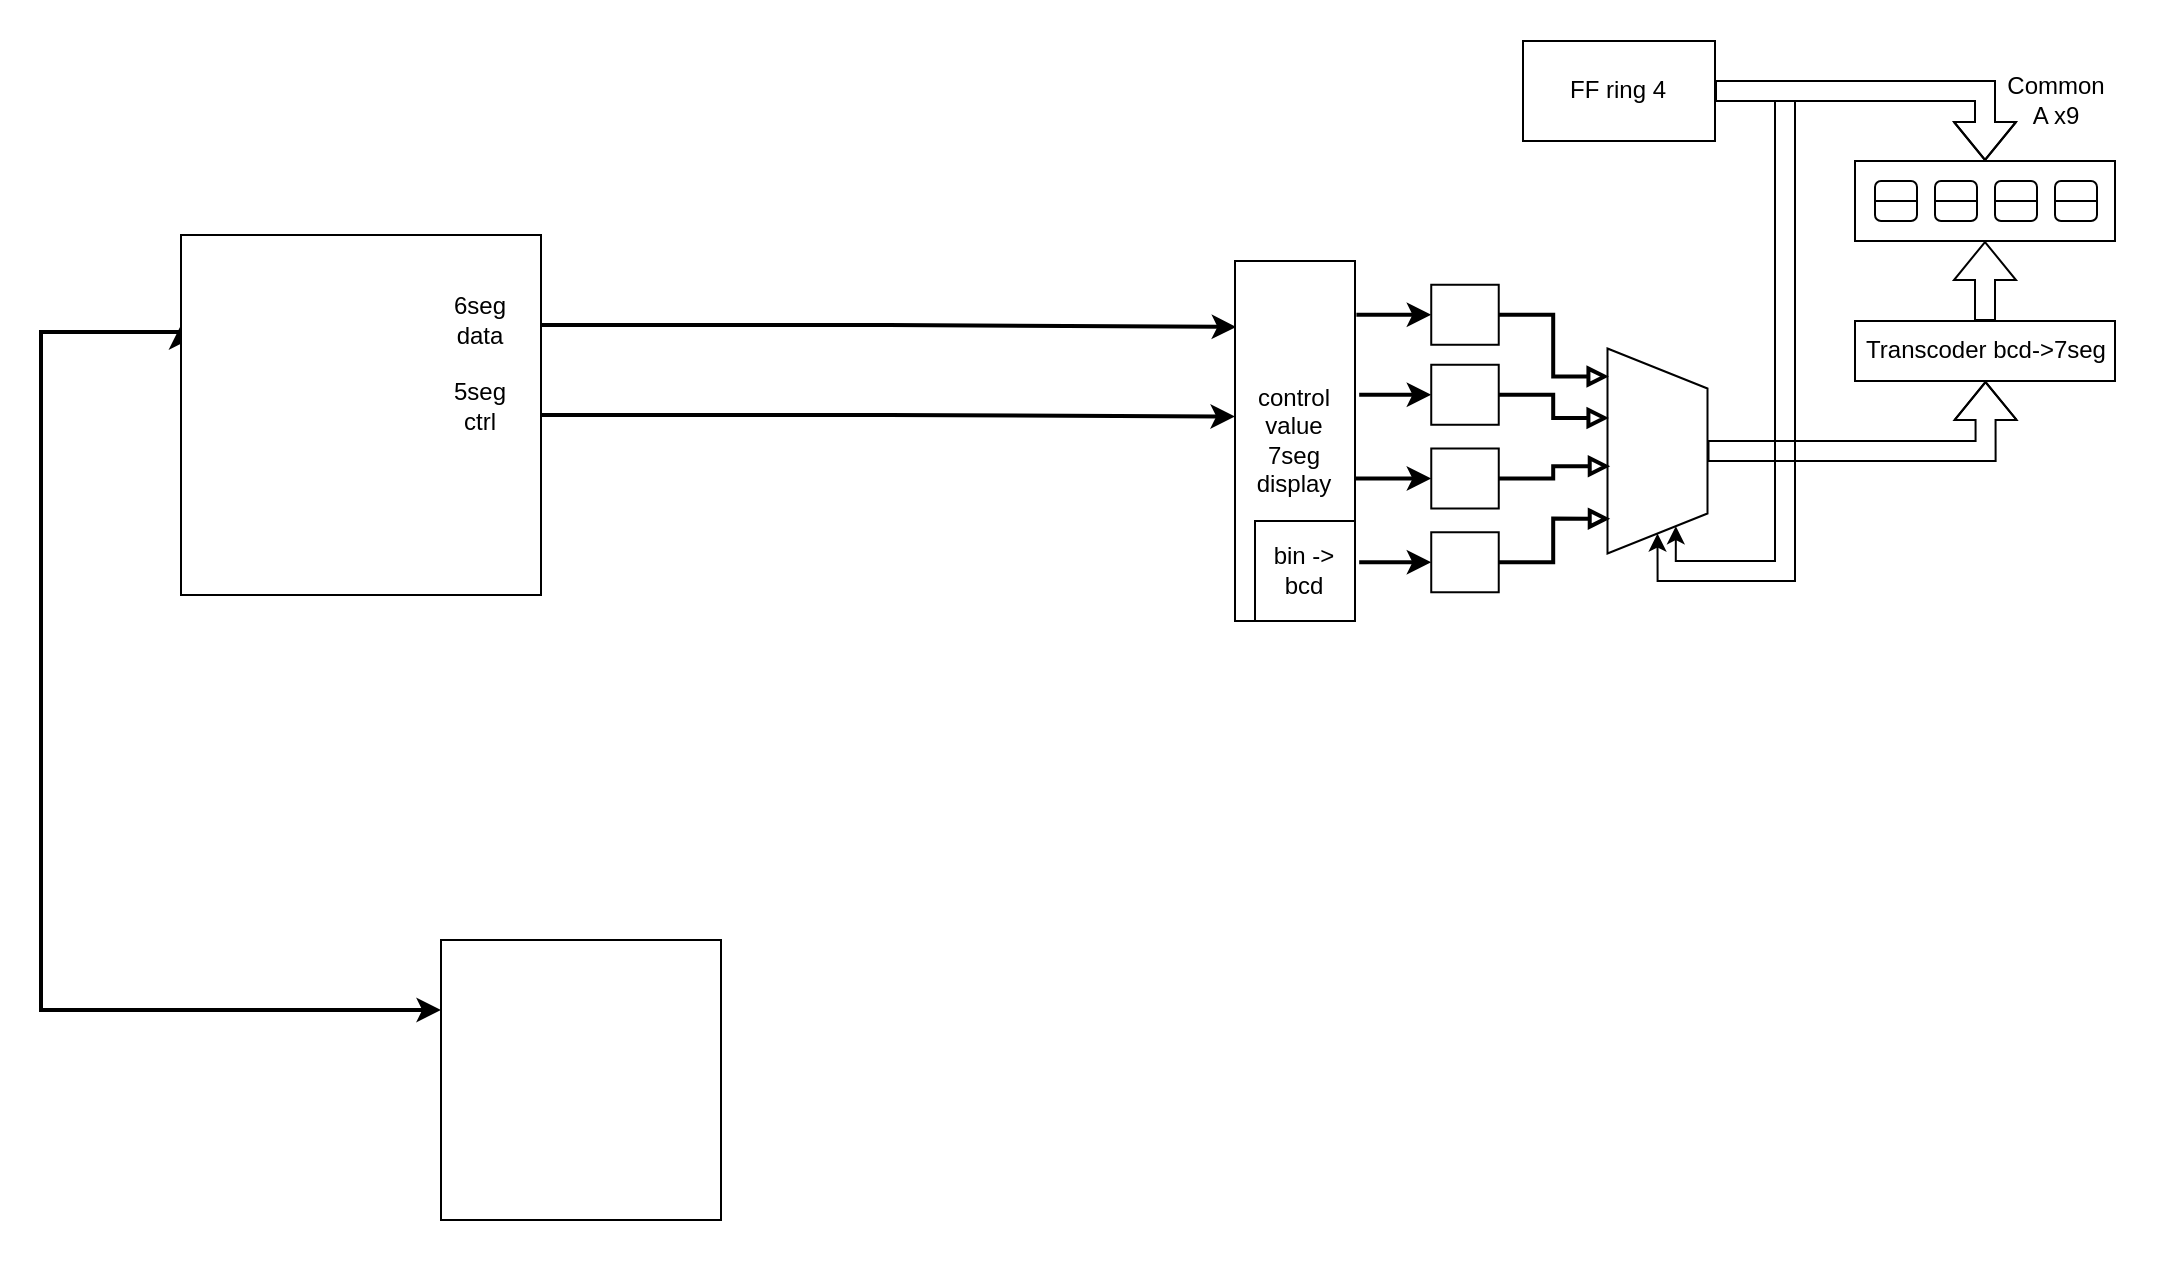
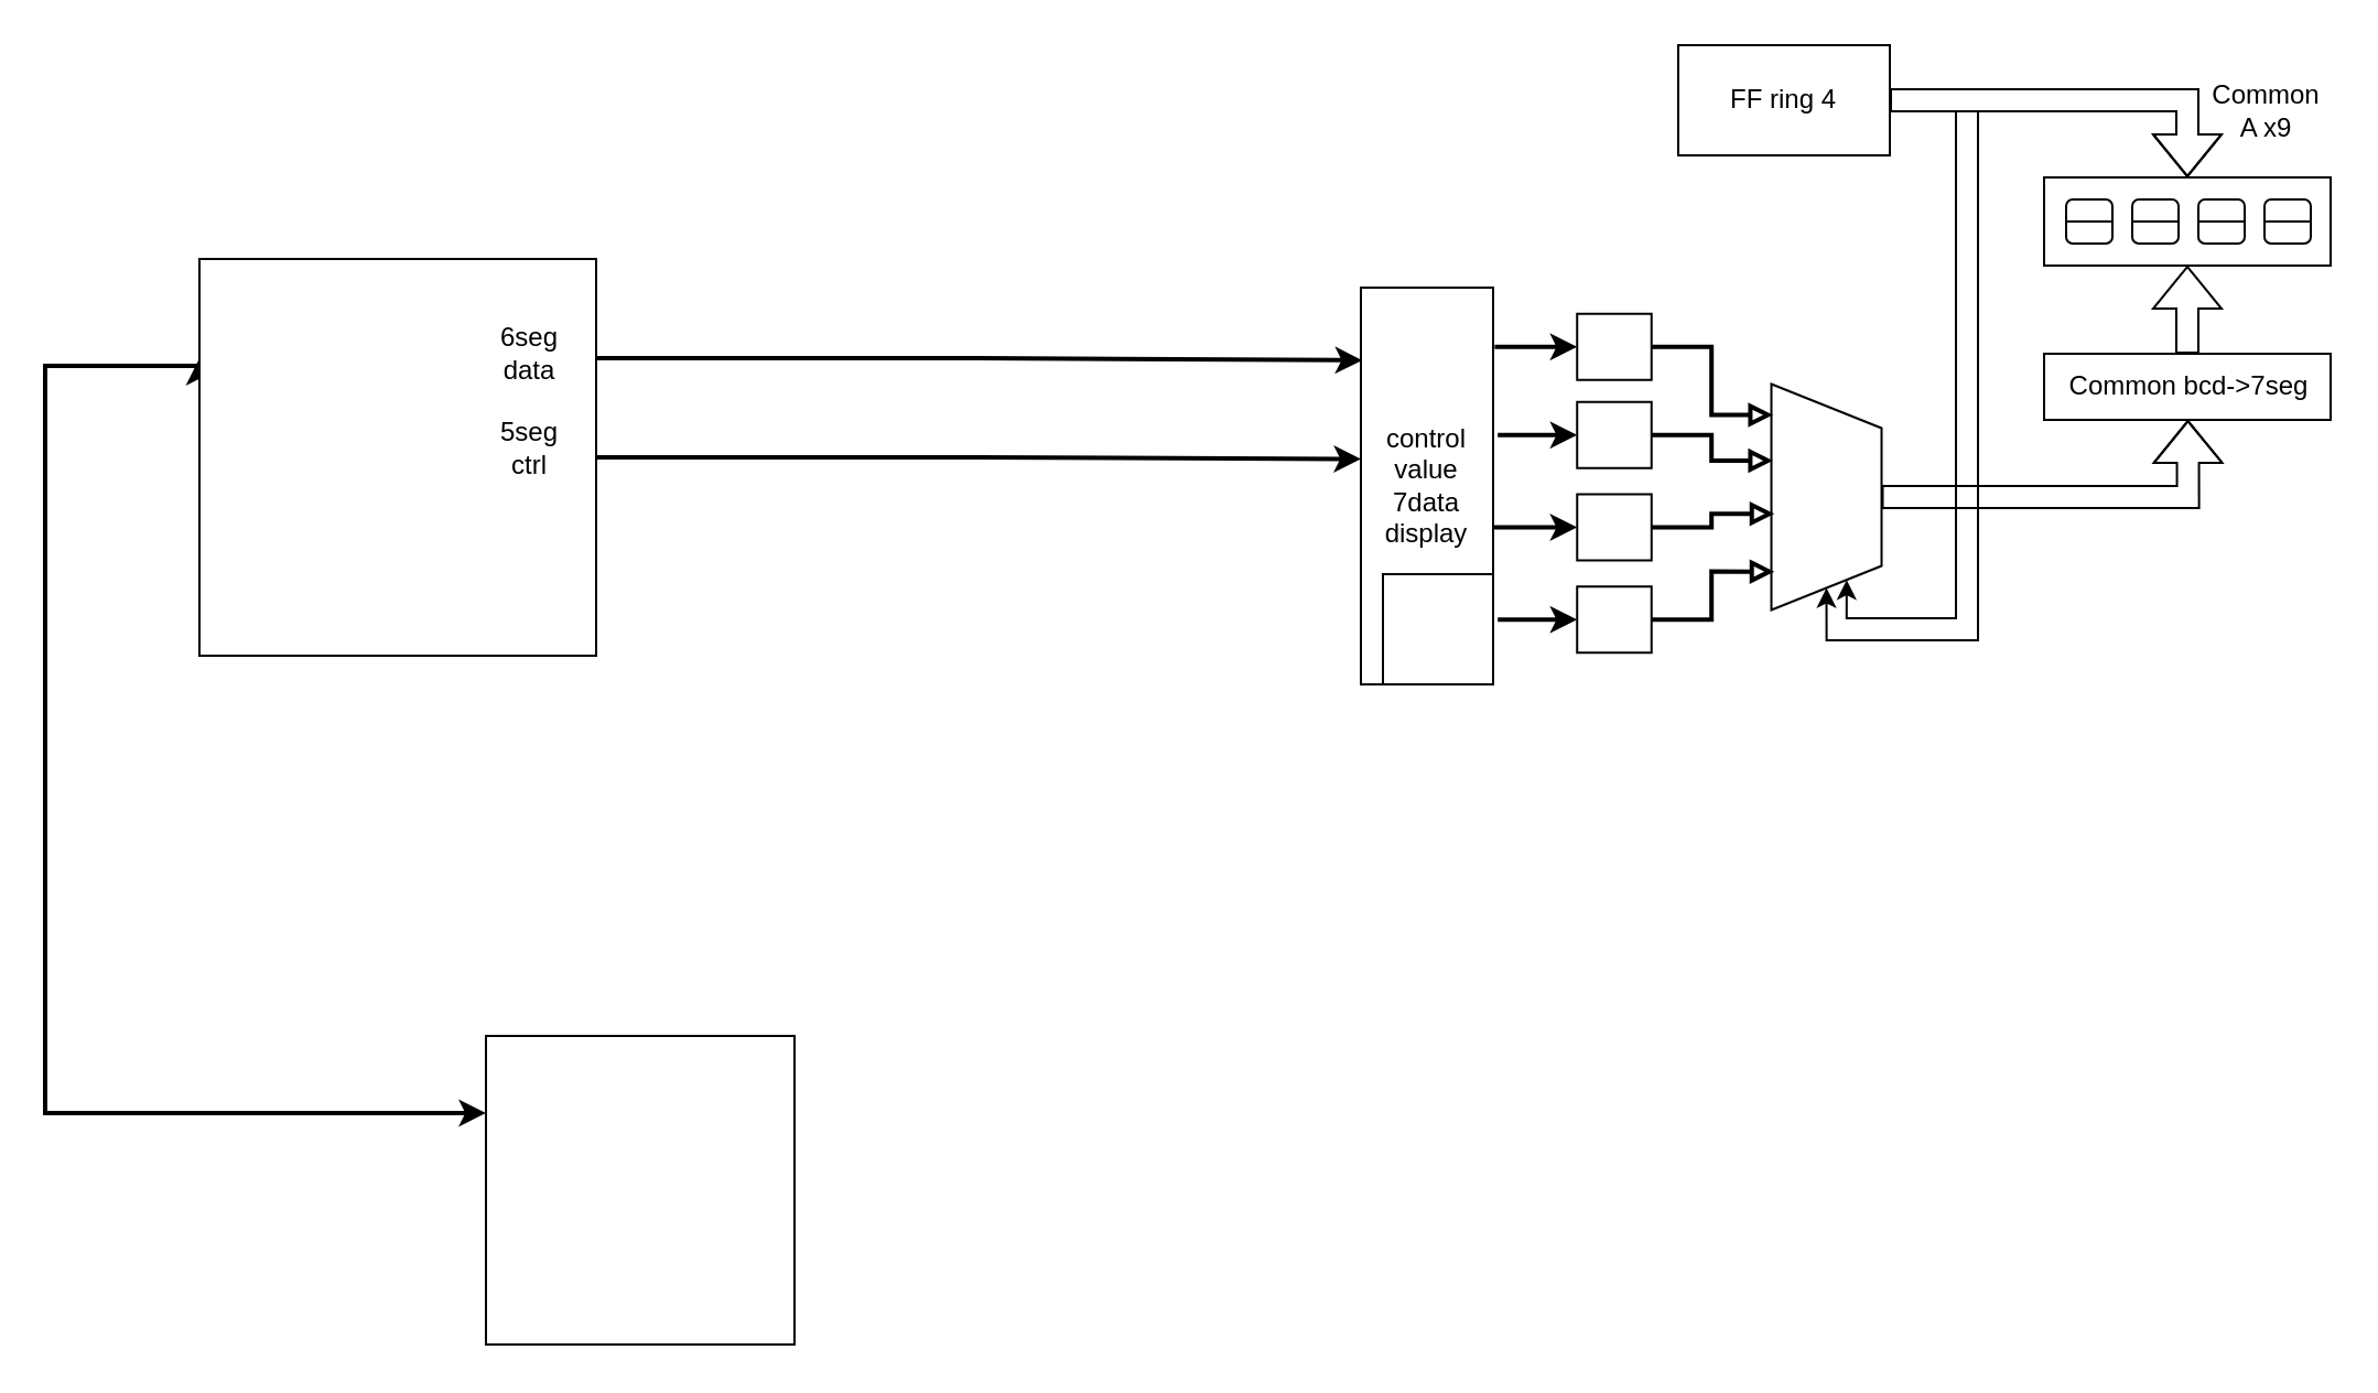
  <mxCell id="0" />
  <mxCell id="1" parent="0" />
  <mxCell id="2" value="" style="rounded=0;whiteSpace=wrap;html=1;" parent="1" vertex="1"><mxGeometry x="927" y="80" width="130" height="40" as="geometry" /></mxCell>
  <mxCell id="3" value="" style="rounded=1;whiteSpace=wrap;html=1;" parent="1" vertex="1"><mxGeometry x="937" y="90" width="21" height="20" as="geometry" /></mxCell>
  <mxCell id="4" value="" style="endArrow=none;html=1;entryX=1;entryY=0.5;entryDx=0;entryDy=0;" parent="1" target="3" edge="1"><mxGeometry width="50" height="50" relative="1" as="geometry"><mxPoint x="937" y="100" as="sourcePoint" /><mxPoint x="957" y="100" as="targetPoint" /></mxGeometry></mxCell>
  <mxCell id="5" value="" style="rounded=1;whiteSpace=wrap;html=1;" parent="1" vertex="1"><mxGeometry x="967" y="90" width="21" height="20" as="geometry" /></mxCell>
  <mxCell id="6" value="" style="endArrow=none;html=1;entryX=1;entryY=0.5;entryDx=0;entryDy=0;" parent="1" target="5" edge="1"><mxGeometry width="50" height="50" relative="1" as="geometry"><mxPoint x="967" y="100" as="sourcePoint" /><mxPoint x="987" y="100" as="targetPoint" /></mxGeometry></mxCell>
  <mxCell id="7" value="" style="rounded=1;whiteSpace=wrap;html=1;" parent="1" vertex="1"><mxGeometry x="997" y="90" width="21" height="20" as="geometry" /></mxCell>
  <mxCell id="8" value="" style="endArrow=none;html=1;entryX=1;entryY=0.5;entryDx=0;entryDy=0;" parent="1" target="7" edge="1"><mxGeometry width="50" height="50" relative="1" as="geometry"><mxPoint x="997" y="100" as="sourcePoint" /><mxPoint x="1017" y="100" as="targetPoint" /></mxGeometry></mxCell>
  <mxCell id="9" value="" style="rounded=1;whiteSpace=wrap;html=1;" parent="1" vertex="1"><mxGeometry x="1027" y="90" width="21" height="20" as="geometry" /></mxCell>
  <mxCell id="10" value="" style="endArrow=none;html=1;entryX=1;entryY=0.5;entryDx=0;entryDy=0;" parent="1" target="9" edge="1"><mxGeometry width="50" height="50" relative="1" as="geometry"><mxPoint x="1027" y="100" as="sourcePoint" /><mxPoint x="1047" y="100" as="targetPoint" /></mxGeometry></mxCell>
  <mxCell id="11" style="edgeStyle=orthogonalEdgeStyle;shape=flexArrow;rounded=0;orthogonalLoop=1;jettySize=auto;html=1;exitX=0.5;exitY=0;exitDx=0;exitDy=0;entryX=0.5;entryY=1;entryDx=0;entryDy=0;endArrow=block;endFill=0;strokeWidth=1;" parent="1" source="12" target="2" edge="1"><mxGeometry relative="1" as="geometry" /></mxCell>
  <mxCell id="12" value="" style="rounded=0;whiteSpace=wrap;html=1;" parent="1" vertex="1"><mxGeometry x="927" y="160" width="130" height="30" as="geometry" /></mxCell>
  <mxCell id="13" value="" style="rounded=0;whiteSpace=wrap;html=1;" parent="1" vertex="1"><mxGeometry x="761" y="20" width="96" height="50" as="geometry" /></mxCell>
  <mxCell id="14" style="edgeStyle=orthogonalEdgeStyle;shape=flexArrow;rounded=0;orthogonalLoop=1;jettySize=auto;html=1;exitX=1;exitY=0.5;exitDx=0;exitDy=0;entryX=0.5;entryY=0;entryDx=0;entryDy=0;endArrow=block;endFill=0;strokeWidth=1;" parent="1" source="15" target="2" edge="1"><mxGeometry relative="1" as="geometry" /></mxCell>
  <mxCell id="15" value="FF ring 4" style="text;html=1;strokeColor=none;fillColor=none;align=center;verticalAlign=middle;whiteSpace=wrap;rounded=0;" parent="1" vertex="1"><mxGeometry x="761" y="20" width="96" height="50" as="geometry" /></mxCell>
  <mxCell id="16" value="Common A x9" style="text;html=1;strokeColor=none;fillColor=none;align=center;verticalAlign=middle;whiteSpace=wrap;rounded=0;" parent="1" vertex="1"><mxGeometry x="1008" y="40" width="40" height="20" as="geometry" /></mxCell>
- <mxCell id="17" value="Transcoder bcd-&amp;gt;7seg" style="text;html=1;strokeColor=none;fillColor=none;align=center;verticalAlign=middle;whiteSpace=wrap;rounded=0;" parent="1" vertex="1"><mxGeometry x="927.5" y="160" width="129.5" height="30" as="geometry" /></mxCell>
+ <mxCell id="17" value="Common bcd-&amp;gt;7seg" style="text;html=1;strokeColor=none;fillColor=none;align=center;verticalAlign=middle;whiteSpace=wrap;rounded=0;" parent="1" vertex="1"><mxGeometry x="927.5" y="160" width="129.5" height="30" as="geometry" /></mxCell>
  <mxCell id="18" style="edgeStyle=orthogonalEdgeStyle;rounded=0;orthogonalLoop=1;jettySize=auto;html=1;exitX=1;exitY=0.25;exitDx=0;exitDy=0;endArrow=none;endFill=0;strokeWidth=1;shadow=0;startArrow=classic;startFill=1;" parent="1" source="21" edge="1"><mxGeometry relative="1" as="geometry"><mxPoint x="887" y="50" as="targetPoint" /><Array as="points"><mxPoint x="837" y="280" /><mxPoint x="887" y="280" /></Array></mxGeometry></mxCell>
  <mxCell id="19" style="edgeStyle=orthogonalEdgeStyle;rounded=0;orthogonalLoop=1;jettySize=auto;html=1;exitX=1;exitY=0.5;exitDx=0;exitDy=0;shadow=0;startArrow=classic;startFill=1;endArrow=none;endFill=0;strokeWidth=1;" parent="1" source="21" edge="1"><mxGeometry relative="1" as="geometry"><mxPoint x="897" y="50" as="targetPoint" /><Array as="points"><mxPoint x="828" y="290" /><mxPoint x="897" y="290" /></Array></mxGeometry></mxCell>
  <mxCell id="20" style="edgeStyle=orthogonalEdgeStyle;rounded=0;orthogonalLoop=1;jettySize=auto;html=1;exitX=0.5;exitY=0;exitDx=0;exitDy=0;entryX=0.5;entryY=1;entryDx=0;entryDy=0;shadow=0;startArrow=none;startFill=0;endArrow=block;endFill=0;strokeWidth=1;shape=flexArrow;" parent="1" source="21" target="17" edge="1"><mxGeometry relative="1" as="geometry" /></mxCell>
  <mxCell id="21" value="" style="shape=trapezoid;perimeter=trapezoidPerimeter;whiteSpace=wrap;html=1;fixedSize=1;rotation=90;" parent="1" vertex="1"><mxGeometry x="777" y="200" width="102.5" height="50" as="geometry" /></mxCell>
  <mxCell id="22" style="edgeStyle=orthogonalEdgeStyle;rounded=0;orthogonalLoop=1;jettySize=auto;html=1;exitX=0.5;exitY=1;exitDx=0;exitDy=0;entryX=0.137;entryY=0.986;entryDx=0;entryDy=0;entryPerimeter=0;shadow=0;startArrow=none;startFill=0;endArrow=block;endFill=0;strokeWidth=2;fillColor=#647687;" parent="1" source="24" target="21" edge="1"><mxGeometry relative="1" as="geometry" /></mxCell>
  <mxCell id="23" style="edgeStyle=orthogonalEdgeStyle;rounded=0;orthogonalLoop=1;jettySize=auto;html=1;exitX=0.5;exitY=0;exitDx=0;exitDy=0;entryX=1.012;entryY=0.152;entryDx=0;entryDy=0;entryPerimeter=0;shadow=0;startArrow=classic;startFill=1;endArrow=none;endFill=0;strokeColor=#000000;strokeWidth=2;" parent="1" source="24" target="35" edge="1"><mxGeometry relative="1" as="geometry" /></mxCell>
  <mxCell id="24" value="" style="rounded=0;whiteSpace=wrap;html=1;rotation=-90;" parent="1" vertex="1"><mxGeometry x="717" y="140" width="30" height="33.75" as="geometry" /></mxCell>
  <mxCell id="25" style="edgeStyle=orthogonalEdgeStyle;rounded=0;orthogonalLoop=1;jettySize=auto;html=1;exitX=0.5;exitY=1;exitDx=0;exitDy=0;entryX=0.339;entryY=0.986;entryDx=0;entryDy=0;entryPerimeter=0;shadow=0;startArrow=none;startFill=0;endArrow=block;endFill=0;strokeColor=#000000;strokeWidth=2;" parent="1" source="27" target="21" edge="1"><mxGeometry relative="1" as="geometry" /></mxCell>
  <mxCell id="26" style="edgeStyle=orthogonalEdgeStyle;rounded=0;orthogonalLoop=1;jettySize=auto;html=1;exitX=0.5;exitY=0;exitDx=0;exitDy=0;entryX=1.035;entryY=0.375;entryDx=0;entryDy=0;entryPerimeter=0;shadow=0;startArrow=classic;startFill=1;endArrow=none;endFill=0;strokeColor=#000000;strokeWidth=2;" parent="1" source="27" target="35" edge="1"><mxGeometry relative="1" as="geometry" /></mxCell>
  <mxCell id="27" value="" style="rounded=0;whiteSpace=wrap;html=1;rotation=-90;" parent="1" vertex="1"><mxGeometry x="717" y="180" width="30" height="33.75" as="geometry" /></mxCell>
  <mxCell id="28" style="edgeStyle=orthogonalEdgeStyle;rounded=0;orthogonalLoop=1;jettySize=auto;html=1;exitX=0.5;exitY=1;exitDx=0;exitDy=0;entryX=0.574;entryY=0.973;entryDx=0;entryDy=0;entryPerimeter=0;shadow=0;startArrow=none;startFill=0;endArrow=block;endFill=0;strokeColor=#000000;strokeWidth=2;" parent="1" source="30" target="21" edge="1"><mxGeometry relative="1" as="geometry" /></mxCell>
  <mxCell id="29" style="edgeStyle=orthogonalEdgeStyle;rounded=0;orthogonalLoop=1;jettySize=auto;html=1;exitX=0.5;exitY=0;exitDx=0;exitDy=0;entryX=1;entryY=0.605;entryDx=0;entryDy=0;entryPerimeter=0;shadow=0;startArrow=classic;startFill=1;endArrow=none;endFill=0;strokeColor=#000000;strokeWidth=2;" parent="1" source="30" target="35" edge="1"><mxGeometry relative="1" as="geometry" /></mxCell>
  <mxCell id="30" value="" style="rounded=0;whiteSpace=wrap;html=1;rotation=-90;" parent="1" vertex="1"><mxGeometry x="717" y="221.88" width="30" height="33.75" as="geometry" /></mxCell>
  <mxCell id="31" style="edgeStyle=orthogonalEdgeStyle;rounded=0;orthogonalLoop=1;jettySize=auto;html=1;exitX=0.5;exitY=1;exitDx=0;exitDy=0;entryX=0.83;entryY=0.973;entryDx=0;entryDy=0;entryPerimeter=0;shadow=0;startArrow=none;startFill=0;endArrow=block;endFill=0;strokeColor=#000000;strokeWidth=2;" parent="1" source="33" target="21" edge="1"><mxGeometry relative="1" as="geometry" /></mxCell>
  <mxCell id="32" style="edgeStyle=orthogonalEdgeStyle;rounded=0;orthogonalLoop=1;jettySize=auto;html=1;exitX=0.5;exitY=0;exitDx=0;exitDy=0;entryX=1.035;entryY=0.842;entryDx=0;entryDy=0;entryPerimeter=0;shadow=0;startArrow=classic;startFill=1;endArrow=none;endFill=0;strokeColor=#000000;strokeWidth=2;" parent="1" source="33" target="35" edge="1"><mxGeometry relative="1" as="geometry" /></mxCell>
  <mxCell id="33" value="" style="rounded=0;whiteSpace=wrap;html=1;rotation=-90;" parent="1" vertex="1"><mxGeometry x="717" y="263.75" width="30" height="33.75" as="geometry" /></mxCell>
  <mxCell id="34" value="" style="rounded=0;whiteSpace=wrap;html=1;" parent="1" vertex="1"><mxGeometry x="617" y="130" width="60" height="180" as="geometry" /></mxCell>
- <mxCell id="35" value="control value 7seg display" style="text;html=1;strokeColor=none;fillColor=none;align=center;verticalAlign=middle;whiteSpace=wrap;rounded=0;" parent="1" vertex="1"><mxGeometry x="617" y="130" width="60" height="180" as="geometry" /></mxCell>
+ <mxCell id="35" value="control value 7data display" style="text;html=1;strokeColor=none;fillColor=none;align=center;verticalAlign=middle;whiteSpace=wrap;rounded=0;" parent="1" vertex="1"><mxGeometry x="617" y="130" width="60" height="180" as="geometry" /></mxCell>
  <mxCell id="36" style="edgeStyle=orthogonalEdgeStyle;rounded=0;orthogonalLoop=1;jettySize=auto;html=1;exitX=0;exitY=0.25;exitDx=0;exitDy=0;entryX=0;entryY=0.25;entryDx=0;entryDy=0;shadow=0;startArrow=classic;startFill=1;endArrow=classic;endFill=1;strokeColor=#000000;strokeWidth=2;" parent="1" source="37" target="40" edge="1"><mxGeometry relative="1" as="geometry"><Array as="points"><mxPoint x="20" y="504.5" /><mxPoint x="20" y="165.5" /></Array></mxGeometry></mxCell>
  <mxCell id="37" value="" style="whiteSpace=wrap;html=1;aspect=fixed;" parent="1" vertex="1"><mxGeometry x="220" y="469.5" width="140" height="140" as="geometry" /></mxCell>
  <mxCell id="38" style="edgeStyle=orthogonalEdgeStyle;rounded=0;orthogonalLoop=1;jettySize=auto;html=1;exitX=1;exitY=0.25;exitDx=0;exitDy=0;entryX=0.01;entryY=0.183;entryDx=0;entryDy=0;entryPerimeter=0;shadow=0;startArrow=none;startFill=0;endArrow=classic;endFill=1;strokeColor=#000000;strokeWidth=2;" parent="1" source="40" target="35" edge="1"><mxGeometry relative="1" as="geometry" /></mxCell>
  <mxCell id="39" style="edgeStyle=orthogonalEdgeStyle;rounded=0;orthogonalLoop=1;jettySize=auto;html=1;exitX=1;exitY=0.5;exitDx=0;exitDy=0;entryX=0;entryY=0.432;entryDx=0;entryDy=0;entryPerimeter=0;shadow=0;startArrow=none;startFill=0;endArrow=classic;endFill=1;strokeColor=#000000;strokeWidth=2;" parent="1" source="40" target="35" edge="1"><mxGeometry relative="1" as="geometry" /></mxCell>
  <mxCell id="40" value="" style="whiteSpace=wrap;html=1;aspect=fixed;" parent="1" vertex="1"><mxGeometry x="90" y="117" width="180" height="180" as="geometry" /></mxCell>
  <mxCell id="41" value="6seg&lt;br&gt;data" style="text;html=1;strokeColor=none;fillColor=none;align=center;verticalAlign=middle;whiteSpace=wrap;rounded=0;" parent="1" vertex="1"><mxGeometry x="220" y="149.5" width="40" height="20" as="geometry" /></mxCell>
  <mxCell id="42" value="5seg&lt;br&gt;ctrl" style="text;html=1;strokeColor=none;fillColor=none;align=center;verticalAlign=middle;whiteSpace=wrap;rounded=0;" parent="1" vertex="1"><mxGeometry x="220" y="193.25" width="40" height="20" as="geometry" /></mxCell>
  <mxCell id="43" value="" style="rounded=0;whiteSpace=wrap;html=1;" parent="1" vertex="1"><mxGeometry x="627" y="260" width="50" height="50" as="geometry" /></mxCell>
- <mxCell id="44" value="bin -&amp;gt; bcd" style="text;html=1;strokeColor=none;fillColor=none;align=center;verticalAlign=middle;whiteSpace=wrap;rounded=0;" parent="1" vertex="1"><mxGeometry x="632" y="275" width="40" height="20" as="geometry" /></mxCell>
